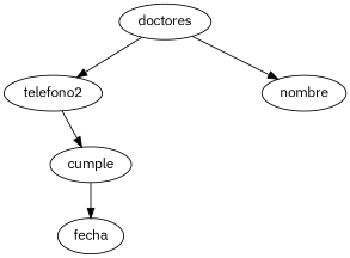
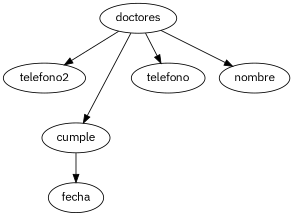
  digraph {
    fontname="IBM Plex Sans"
    node [fontname="IBM Plex Sans"]
    edge [fontname="IBM Plex Sans"]
    n1 [label=telefono2]
    n2 [label=cumple]
    n3 [label=fecha]
+   n4 [label=telefono]
    n5 [label=nombre]
    doctores
    n2 -> n3
    doctores -> n1
-   n1 -> n2
+   doctores -> n2
+   doctores -> n4
    doctores -> n5
  }
